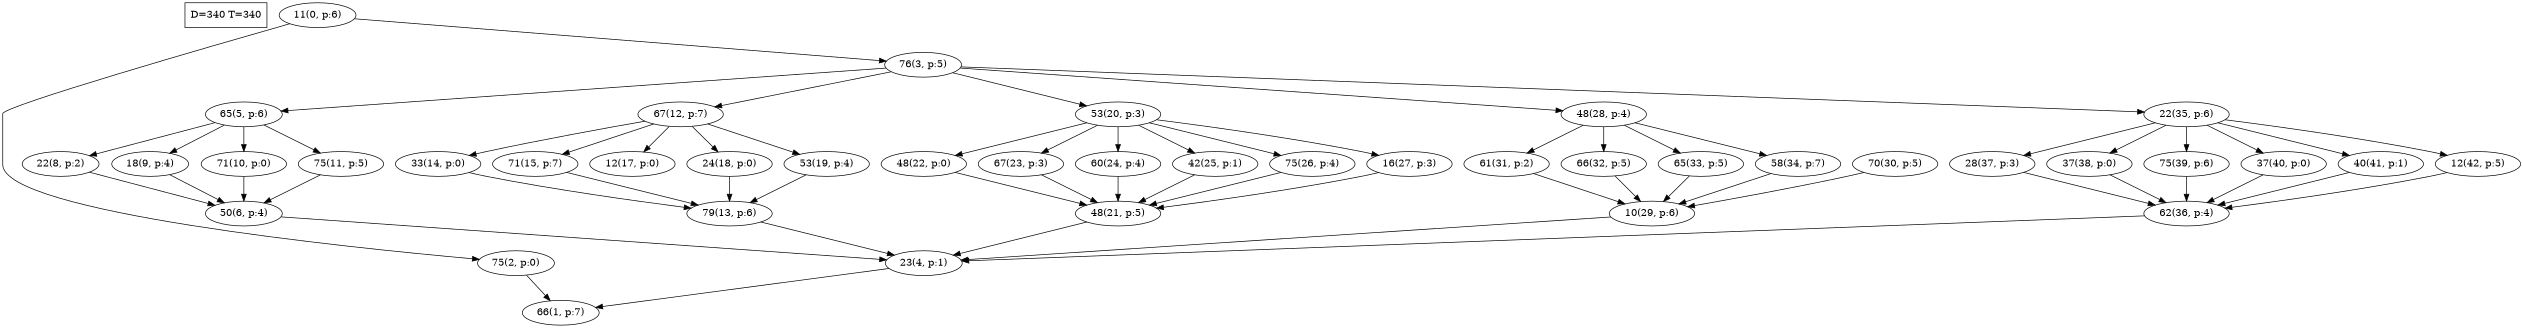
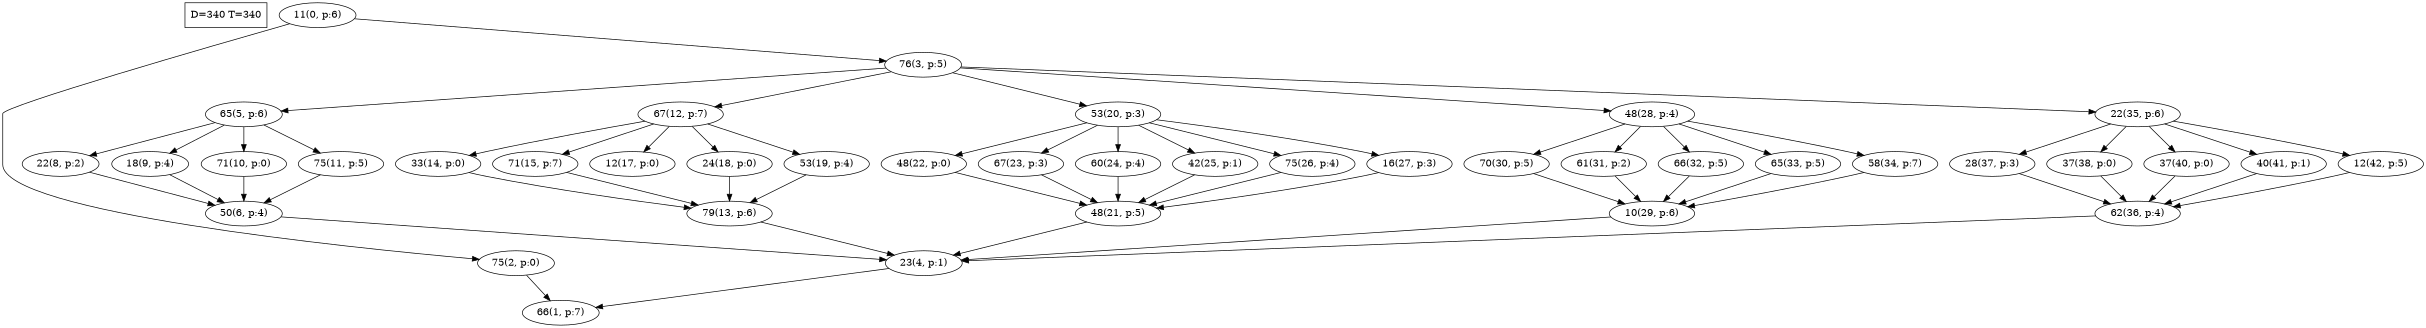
  digraph {
    n1 [label="D=340 T=340" shape=box]
    n2 [label="11(0, p:6)"]
    n3 [label="75(2, p:0)"]
    n4 [label="76(3, p:5)"]
    n5 [label="66(1, p:7)"]
    n6 [label="65(5, p:6)"]
    n7 [label="67(12, p:7)"]
    n8 [label="53(20, p:3)"]
    n9 [label="48(28, p:4)"]
    n10 [label="22(35, p:6)"]
    n11 [label="22(8, p:2)"]
    n12 [label="18(9, p:4)"]
    n13 [label="71(10, p:0)"]
    n14 [label="75(11, p:5)"]
    n15 [label="33(14, p:0)"]
    n16 [label="71(15, p:7)"]
    n17 [label="12(17, p:0)"]
    n18 [label="24(18, p:0)"]
    n19 [label="53(19, p:4)"]
    n20 [label="48(22, p:0)"]
    n21 [label="67(23, p:3)"]
    n22 [label="60(24, p:4)"]
    n23 [label="42(25, p:1)"]
    n24 [label="75(26, p:4)"]
    n25 [label="16(27, p:3)"]
    n26 [label="70(30, p:5)"]
    n27 [label="61(31, p:2)"]
    n28 [label="66(32, p:5)"]
    n29 [label="65(33, p:5)"]
    n30 [label="58(34, p:7)"]
    n31 [label="28(37, p:3)"]
    n32 [label="37(38, p:0)"]
-   n33 [label="75(39, p:6)"]
    n34 [label="37(40, p:0)"]
    n35 [label="40(41, p:1)"]
    n36 [label="12(42, p:5)"]
    n37 [label="23(4, p:1)"]
    n38 [label="50(6, p:4)"]
    n39 [label="79(13, p:6)"]
    n40 [label="48(21, p:5)"]
    n41 [label="10(29, p:6)"]
    n42 [label="62(36, p:4)"]
    n2 -> n3
    n2 -> n4
    n3 -> n5
    n4 -> n6
    n4 -> n7
    n4 -> n8
    n4 -> n9
    n4 -> n10
    n6 -> n11
    n6 -> n12
    n6 -> n13
    n6 -> n14
    n7 -> n15
    n7 -> n16
    n7 -> n17
    n7 -> n18
    n7 -> n19
    n8 -> n20
    n8 -> n21
    n8 -> n22
    n8 -> n23
    n8 -> n24
    n8 -> n25
+   n9 -> n26
    n9 -> n27
    n9 -> n28
    n9 -> n29
    n9 -> n30
    n10 -> n31
    n10 -> n32
-   n10 -> n33
    n10 -> n34
    n10 -> n35
    n10 -> n36
    n11 -> n38
    n12 -> n38
    n13 -> n38
    n14 -> n38
    n15 -> n39
    n16 -> n39
    n18 -> n39
    n19 -> n39
    n20 -> n40
    n21 -> n40
    n22 -> n40
    n23 -> n40
    n24 -> n40
    n25 -> n40
    n26 -> n41
    n27 -> n41
    n28 -> n41
    n29 -> n41
    n30 -> n41
    n31 -> n42
    n32 -> n42
-   n33 -> n42
    n34 -> n42
    n35 -> n42
    n36 -> n42
    n37 -> n5
    n38 -> n37
    n39 -> n37
    n40 -> n37
    n41 -> n37
    n42 -> n37
  }
